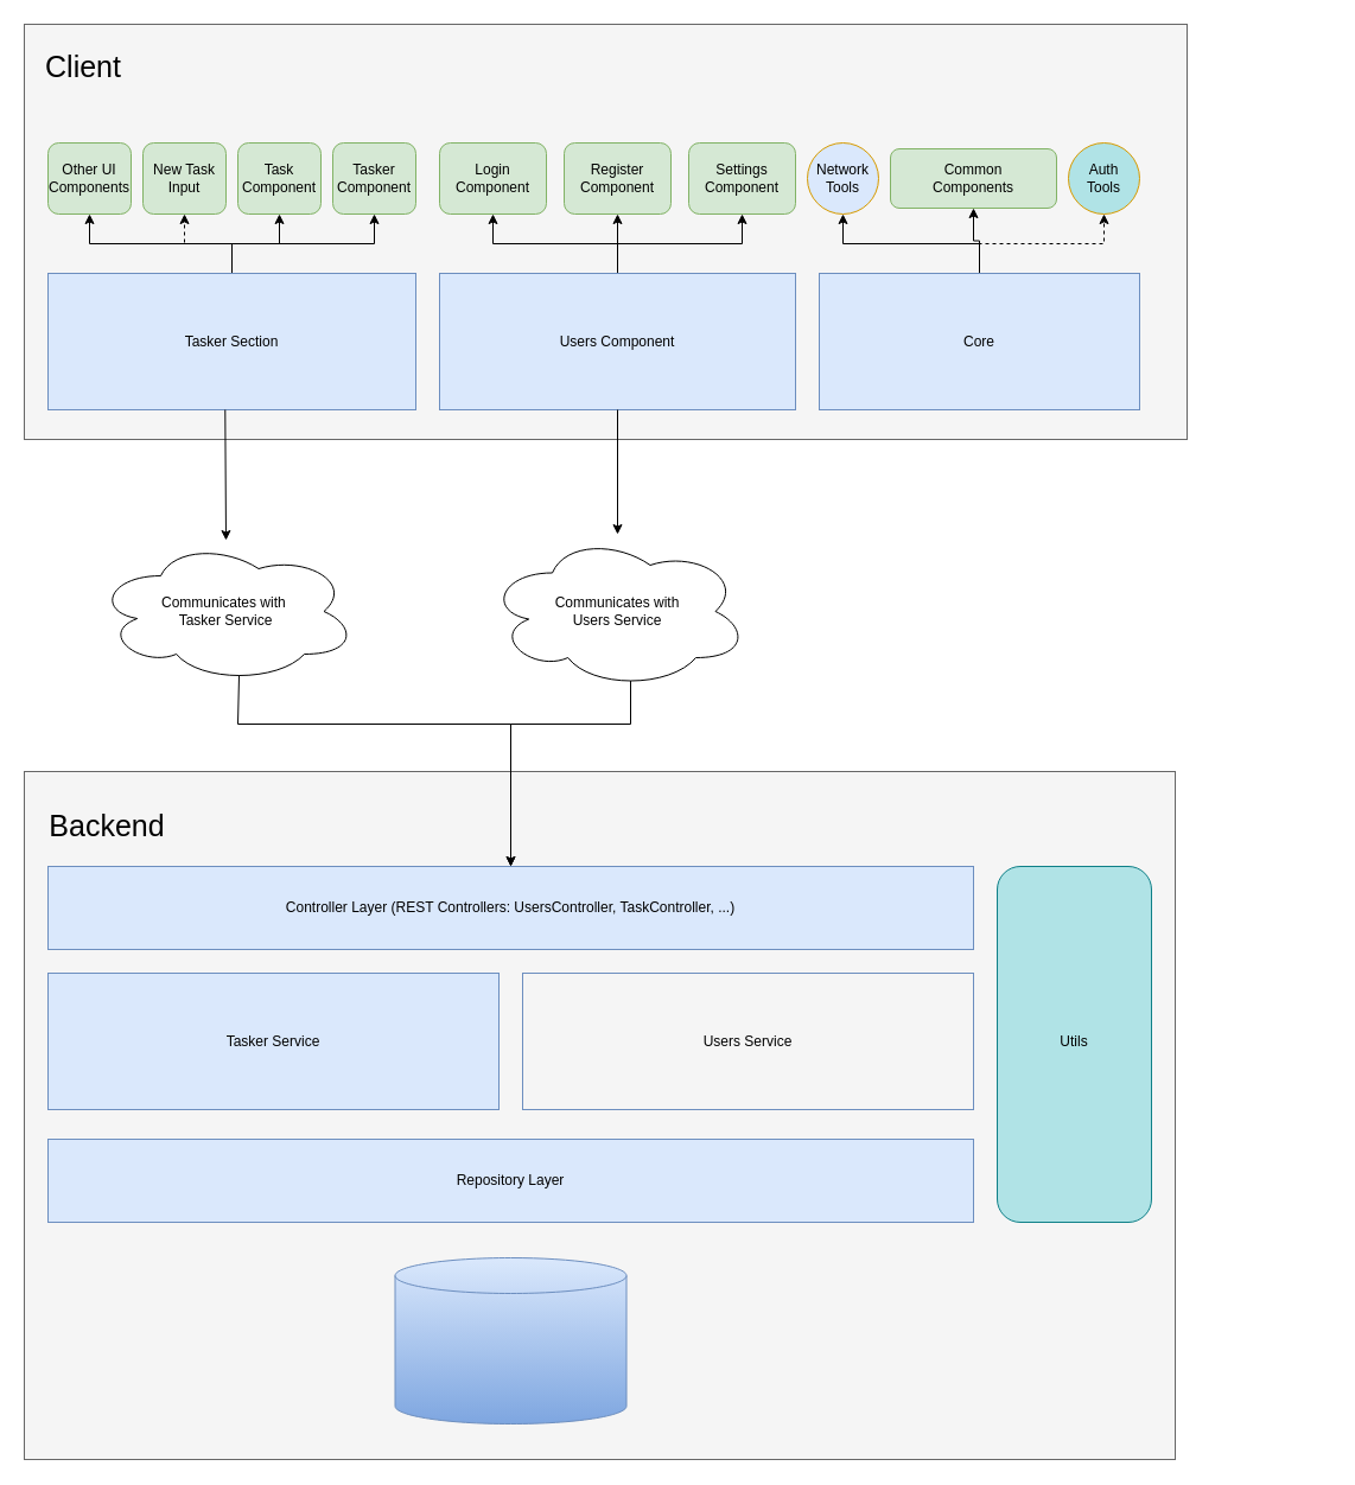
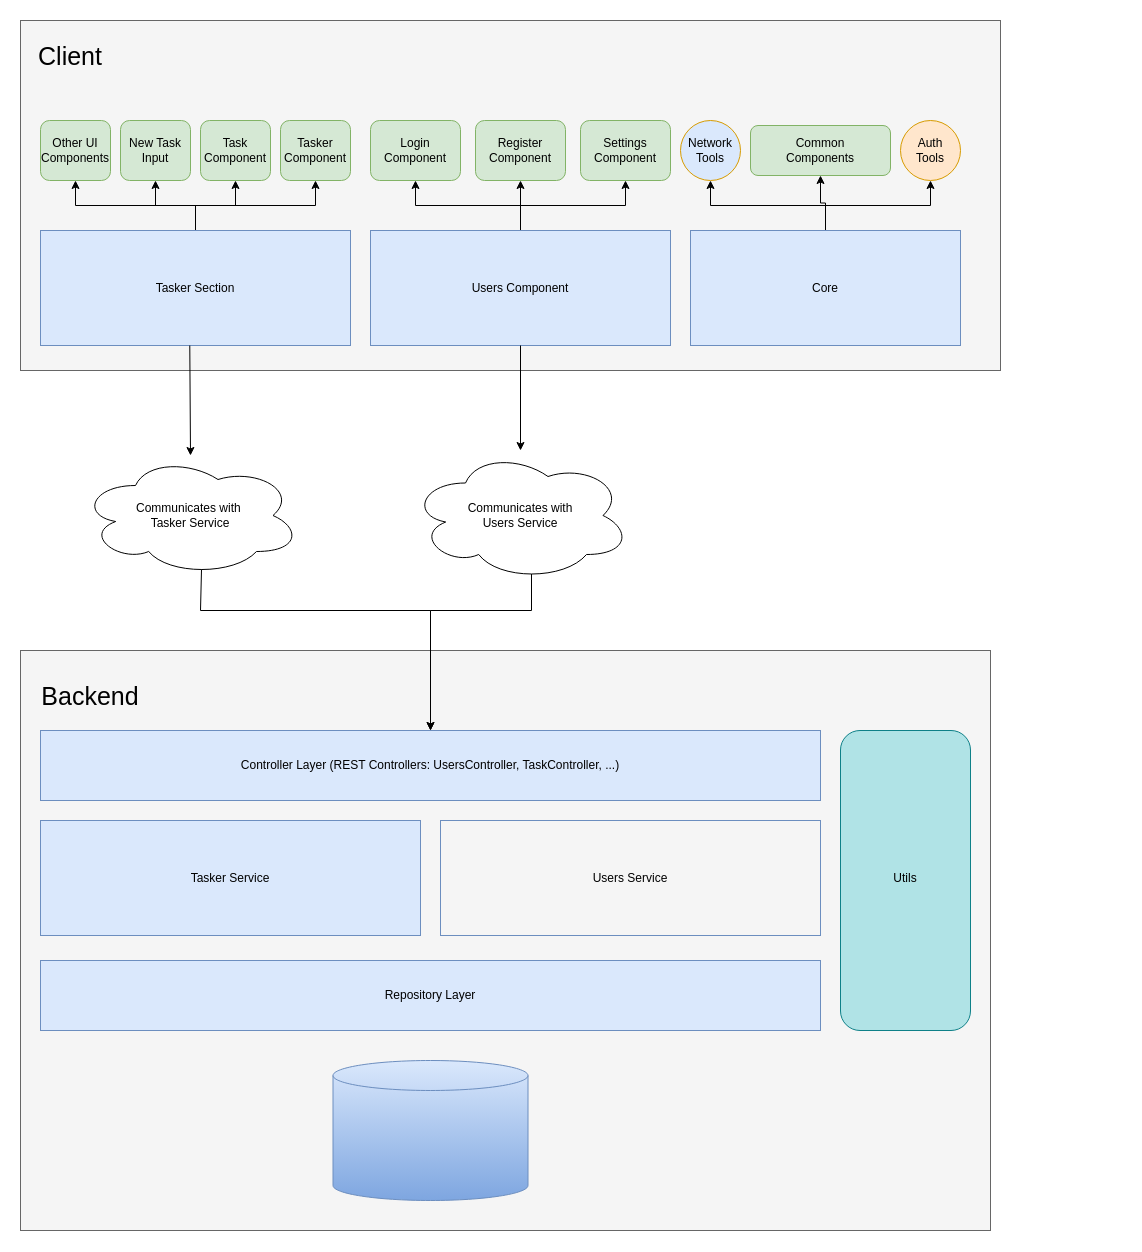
  <mxCell id="0" />
  <mxCell id="1" parent="0" />
  <mxCell id="2" value="" style="rounded=0;whiteSpace=wrap;html=1;fillColor=#f5f5f5;fontColor=#333333;strokeColor=#666666;" parent="1" vertex="1"><mxGeometry x="20" y="20" width="980" height="350" as="geometry" /></mxCell>
  <mxCell id="3" value="&lt;font style=&quot;font-size: 25px;&quot;&gt;Client&lt;/font&gt;" style="text;html=1;align=center;verticalAlign=middle;whiteSpace=wrap;rounded=0;" parent="1" vertex="1"><mxGeometry x="40" y="40" width="60" height="30" as="geometry" /></mxCell>
  <mxCell id="4" style="edgeStyle=orthogonalEdgeStyle;rounded=0;orthogonalLoop=1;jettySize=auto;html=1;" parent="1" source="8" target="13" edge="1"><mxGeometry relative="1" as="geometry" /></mxCell>
- <mxCell id="5" style="edgeStyle=orthogonalEdgeStyle;rounded=0;orthogonalLoop=1;jettySize=auto;html=1;dashed=1;" parent="1" source="8" target="14" edge="1"><mxGeometry relative="1" as="geometry" /></mxCell>
+ <mxCell id="5" style="edgeStyle=orthogonalEdgeStyle;rounded=0;orthogonalLoop=1;jettySize=auto;html=1;" parent="1" source="8" target="14" edge="1"><mxGeometry relative="1" as="geometry" /></mxCell>
  <mxCell id="6" style="edgeStyle=orthogonalEdgeStyle;rounded=0;orthogonalLoop=1;jettySize=auto;html=1;" parent="1" source="8" target="15" edge="1"><mxGeometry relative="1" as="geometry" /></mxCell>
  <mxCell id="7" style="edgeStyle=orthogonalEdgeStyle;rounded=0;orthogonalLoop=1;jettySize=auto;html=1;" parent="1" source="8" target="23" edge="1"><mxGeometry relative="1" as="geometry" /></mxCell>
  <mxCell id="8" value="Tasker Section" style="rounded=0;whiteSpace=wrap;html=1;fillColor=#dae8fc;strokeColor=#6c8ebf;" parent="1" vertex="1"><mxGeometry x="40" y="230" width="310" height="115" as="geometry" /></mxCell>
  <mxCell id="9" style="edgeStyle=orthogonalEdgeStyle;rounded=0;orthogonalLoop=1;jettySize=auto;html=1;" parent="1" source="12" target="20" edge="1"><mxGeometry relative="1" as="geometry" /></mxCell>
  <mxCell id="10" style="edgeStyle=orthogonalEdgeStyle;rounded=0;orthogonalLoop=1;jettySize=auto;html=1;" parent="1" source="12" target="21" edge="1"><mxGeometry relative="1" as="geometry" /></mxCell>
  <mxCell id="11" style="edgeStyle=orthogonalEdgeStyle;rounded=0;orthogonalLoop=1;jettySize=auto;html=1;" parent="1" source="12" target="22" edge="1"><mxGeometry relative="1" as="geometry" /></mxCell>
  <mxCell id="12" value="Users Component" style="rounded=0;whiteSpace=wrap;html=1;fillColor=#dae8fc;strokeColor=#6c8ebf;" parent="1" vertex="1"><mxGeometry x="370" y="230" width="300" height="115" as="geometry" /></mxCell>
  <mxCell id="13" value="&lt;div&gt;Other UI&lt;br&gt;&lt;/div&gt;&lt;div&gt;Components&lt;br&gt;&lt;/div&gt;" style="rounded=1;whiteSpace=wrap;html=1;fillColor=#d5e8d4;strokeColor=#82b366;" parent="1" vertex="1"><mxGeometry x="40" y="120" width="70" height="60" as="geometry" /></mxCell>
  <mxCell id="14" value="New Task Input" style="rounded=1;whiteSpace=wrap;html=1;fillColor=#d5e8d4;strokeColor=#82b366;" parent="1" vertex="1"><mxGeometry x="120" y="120" width="70" height="60" as="geometry" /></mxCell>
  <mxCell id="15" value="Task Component" style="rounded=1;whiteSpace=wrap;html=1;fillColor=#d5e8d4;strokeColor=#82b366;" parent="1" vertex="1"><mxGeometry x="200" y="120" width="70" height="60" as="geometry" /></mxCell>
  <mxCell id="16" style="edgeStyle=orthogonalEdgeStyle;rounded=0;orthogonalLoop=1;jettySize=auto;html=1;" parent="1" source="19" target="24" edge="1"><mxGeometry relative="1" as="geometry"><mxPoint x="1040" y="180" as="targetPoint" /></mxGeometry></mxCell>
- <mxCell id="17" style="edgeStyle=orthogonalEdgeStyle;rounded=0;orthogonalLoop=1;jettySize=auto;html=1;entryX=0.5;entryY=1;entryDx=0;entryDy=0;dashed=1;" parent="1" source="19" target="25" edge="1"><mxGeometry relative="1" as="geometry"><mxPoint x="785" y="185" as="targetPoint" /></mxGeometry></mxCell>
+ <mxCell id="17" style="edgeStyle=orthogonalEdgeStyle;rounded=0;orthogonalLoop=1;jettySize=auto;html=1;entryX=0.5;entryY=1;entryDx=0;entryDy=0;" parent="1" source="19" target="25" edge="1"><mxGeometry relative="1" as="geometry"><mxPoint x="785" y="185" as="targetPoint" /></mxGeometry></mxCell>
  <mxCell id="18" style="edgeStyle=orthogonalEdgeStyle;rounded=0;orthogonalLoop=1;jettySize=auto;html=1;" parent="1" source="19" target="26" edge="1"><mxGeometry relative="1" as="geometry" /></mxCell>
  <mxCell id="19" value="Core" style="rounded=0;whiteSpace=wrap;html=1;fillColor=#dae8fc;strokeColor=#6c8ebf;" parent="1" vertex="1"><mxGeometry x="690" y="230" width="270" height="115" as="geometry" /></mxCell>
  <mxCell id="20" value="Login Component" style="rounded=1;whiteSpace=wrap;html=1;fillColor=#d5e8d4;strokeColor=#82b366;" parent="1" vertex="1"><mxGeometry x="370" y="120" width="90" height="60" as="geometry" /></mxCell>
  <mxCell id="21" value="Register Component" style="rounded=1;whiteSpace=wrap;html=1;fillColor=#d5e8d4;strokeColor=#82b366;" parent="1" vertex="1"><mxGeometry x="475" y="120" width="90" height="60" as="geometry" /></mxCell>
  <mxCell id="22" value="Settings Component" style="rounded=1;whiteSpace=wrap;html=1;fillColor=#d5e8d4;strokeColor=#82b366;" parent="1" vertex="1"><mxGeometry x="580" y="120" width="90" height="60" as="geometry" /></mxCell>
  <mxCell id="23" value="Tasker Component" style="rounded=1;whiteSpace=wrap;html=1;fillColor=#d5e8d4;strokeColor=#82b366;" parent="1" vertex="1"><mxGeometry x="280" y="120" width="70" height="60" as="geometry" /></mxCell>
  <mxCell id="24" value="&lt;div&gt;Network&lt;/div&gt;&lt;div&gt;Tools&lt;/div&gt;" style="ellipse;whiteSpace=wrap;html=1;fillColor=#dae8fc;strokeColor=#d79b00;" parent="1" vertex="1"><mxGeometry x="680" y="120" width="60" height="60" as="geometry" /></mxCell>
- <mxCell id="25" value="&lt;div&gt;Auth&lt;/div&gt;&lt;div&gt;Tools&lt;/div&gt;" style="ellipse;whiteSpace=wrap;html=1;fillColor=#b0e3e6;strokeColor=#d79b00;" parent="1" vertex="1"><mxGeometry x="900" y="120" width="60" height="60" as="geometry" /></mxCell>
+ <mxCell id="25" value="&lt;div&gt;Auth&lt;/div&gt;&lt;div&gt;Tools&lt;/div&gt;" style="ellipse;whiteSpace=wrap;html=1;fillColor=#ffe6cc;strokeColor=#d79b00;" parent="1" vertex="1"><mxGeometry x="900" y="120" width="60" height="60" as="geometry" /></mxCell>
  <mxCell id="26" value="&lt;div&gt;Common&lt;/div&gt;&lt;div&gt;Components&lt;br&gt;&lt;/div&gt;" style="rounded=1;whiteSpace=wrap;html=1;fillColor=#d5e8d4;strokeColor=#82b366;" parent="1" vertex="1"><mxGeometry x="750" y="125" width="140" height="50" as="geometry" /></mxCell>
  <mxCell id="27" value="" style="rounded=0;whiteSpace=wrap;html=1;fillColor=#f5f5f5;fontColor=#333333;strokeColor=#666666;" vertex="1" parent="1"><mxGeometry x="20" y="650" width="970" height="580" as="geometry" /></mxCell>
  <mxCell id="28" value="Controller Layer (REST Controllers: UsersController, TaskController, ...)" style="rounded=0;whiteSpace=wrap;html=1;fillColor=#dae8fc;strokeColor=#6c8ebf;" vertex="1" parent="1"><mxGeometry x="40" y="730" width="780" height="70" as="geometry" /></mxCell>
  <mxCell id="29" value="&lt;div&gt;Tasker Service&lt;/div&gt;" style="rounded=0;whiteSpace=wrap;html=1;fillColor=#dae8fc;strokeColor=#6c8ebf;" vertex="1" parent="1"><mxGeometry x="40" y="820" width="380" height="115" as="geometry" /></mxCell>
  <mxCell id="30" value="&lt;div&gt;Users Service&lt;/div&gt;" style="rounded=0;whiteSpace=wrap;html=1;fillColor=#f5f5f5;strokeColor=#6c8ebf;" vertex="1" parent="1"><mxGeometry x="440" y="820" width="380" height="115" as="geometry" /></mxCell>
  <mxCell id="31" value="Repository Layer" style="rounded=0;whiteSpace=wrap;html=1;fillColor=#dae8fc;strokeColor=#6c8ebf;" vertex="1" parent="1"><mxGeometry x="40" y="960" width="780" height="70" as="geometry" /></mxCell>
  <mxCell id="32" value="" style="shape=cylinder3;whiteSpace=wrap;html=1;boundedLbl=1;backgroundOutline=1;size=15;fillColor=#dae8fc;gradientColor=#7ea6e0;strokeColor=#6c8ebf;" vertex="1" parent="1"><mxGeometry x="332.5" y="1060" width="195" height="140" as="geometry" /></mxCell>
  <mxCell id="33" value="&lt;div&gt;Communicates with&amp;nbsp;&lt;/div&gt;&lt;div&gt;Tasker Service&lt;/div&gt;" style="ellipse;shape=cloud;whiteSpace=wrap;html=1;" vertex="1" parent="1"><mxGeometry x="80" y="455" width="220" height="120" as="geometry" /></mxCell>
  <mxCell id="34" value="&lt;div&gt;Communicates with&lt;/div&gt;&lt;div&gt;Users Service&lt;/div&gt;" style="ellipse;shape=cloud;whiteSpace=wrap;html=1;" vertex="1" parent="1"><mxGeometry x="410" y="450" width="220" height="130" as="geometry" /></mxCell>
  <mxCell id="35" value="" style="endArrow=classic;html=1;rounded=0;" edge="1" parent="1" target="33"><mxGeometry width="50" height="50" relative="1" as="geometry"><mxPoint x="189.29" y="345" as="sourcePoint" /><mxPoint x="189.29" y="405" as="targetPoint" /></mxGeometry></mxCell>
  <mxCell id="36" value="" style="endArrow=classic;html=1;rounded=0;" edge="1" parent="1" source="12"><mxGeometry width="50" height="50" relative="1" as="geometry"><mxPoint x="620" y="440" as="sourcePoint" /><mxPoint x="520" y="450" as="targetPoint" /></mxGeometry></mxCell>
  <mxCell id="37" value="" style="endArrow=classic;html=1;rounded=0;exitX=0.55;exitY=0.95;exitDx=0;exitDy=0;exitPerimeter=0;" edge="1" parent="1" source="34" target="28"><mxGeometry width="50" height="50" relative="1" as="geometry"><mxPoint x="580" y="690" as="sourcePoint" /><mxPoint x="630" y="640" as="targetPoint" /><Array as="points"><mxPoint x="531" y="610" /><mxPoint x="430" y="610" /></Array></mxGeometry></mxCell>
  <mxCell id="38" value="" style="endArrow=classic;html=1;rounded=0;exitX=0.55;exitY=0.95;exitDx=0;exitDy=0;exitPerimeter=0;entryX=0.5;entryY=0;entryDx=0;entryDy=0;" edge="1" parent="1" source="33" target="28"><mxGeometry width="50" height="50" relative="1" as="geometry"><mxPoint x="190" y="580" as="sourcePoint" /><mxPoint x="174" y="706" as="targetPoint" /><Array as="points"><mxPoint x="200" y="610" /><mxPoint x="430" y="610" /></Array></mxGeometry></mxCell>
  <mxCell id="39" value="" style="rounded=1;whiteSpace=wrap;html=1;fillColor=#b0e3e6;strokeColor=#0e8088;" vertex="1" parent="1"><mxGeometry x="840" y="730" width="130" height="300" as="geometry" /></mxCell>
  <mxCell id="40" value="Utils" style="text;html=1;align=center;verticalAlign=middle;whiteSpace=wrap;rounded=0;" vertex="1" parent="1"><mxGeometry x="875" y="862.5" width="60" height="30" as="geometry" /></mxCell>
  <mxCell id="41" value="&amp;nbsp;" style="text;whiteSpace=wrap;html=1;" vertex="1" parent="1"><mxGeometry x="1080" y="740" width="40" height="40" as="geometry" /></mxCell>
  <mxCell id="42" value="&lt;font style=&quot;font-size: 25px;&quot;&gt;Backend&lt;/font&gt;" style="text;html=1;align=center;verticalAlign=middle;whiteSpace=wrap;rounded=0;" vertex="1" parent="1"><mxGeometry x="40" y="680" width="100" height="30" as="geometry" /></mxCell>
